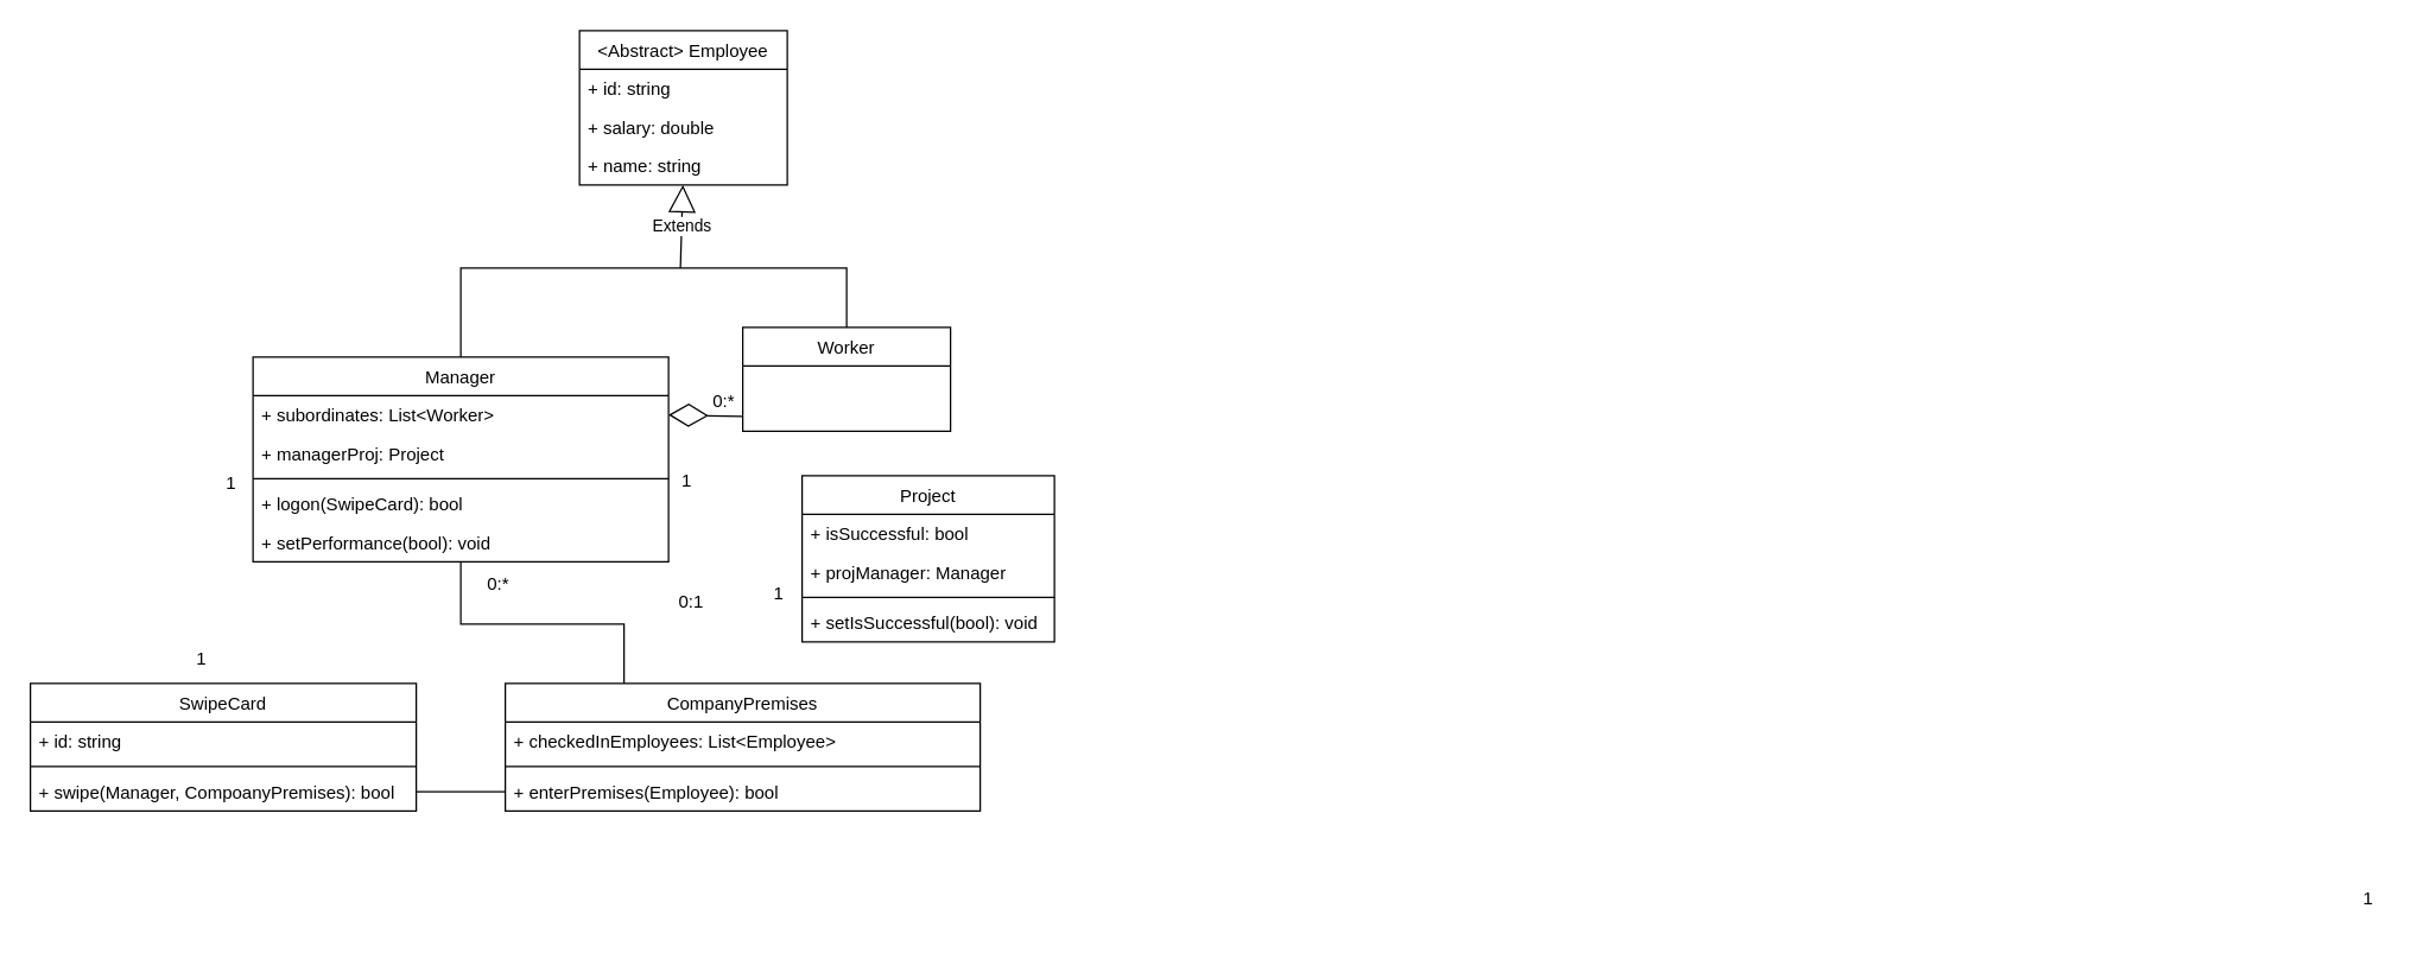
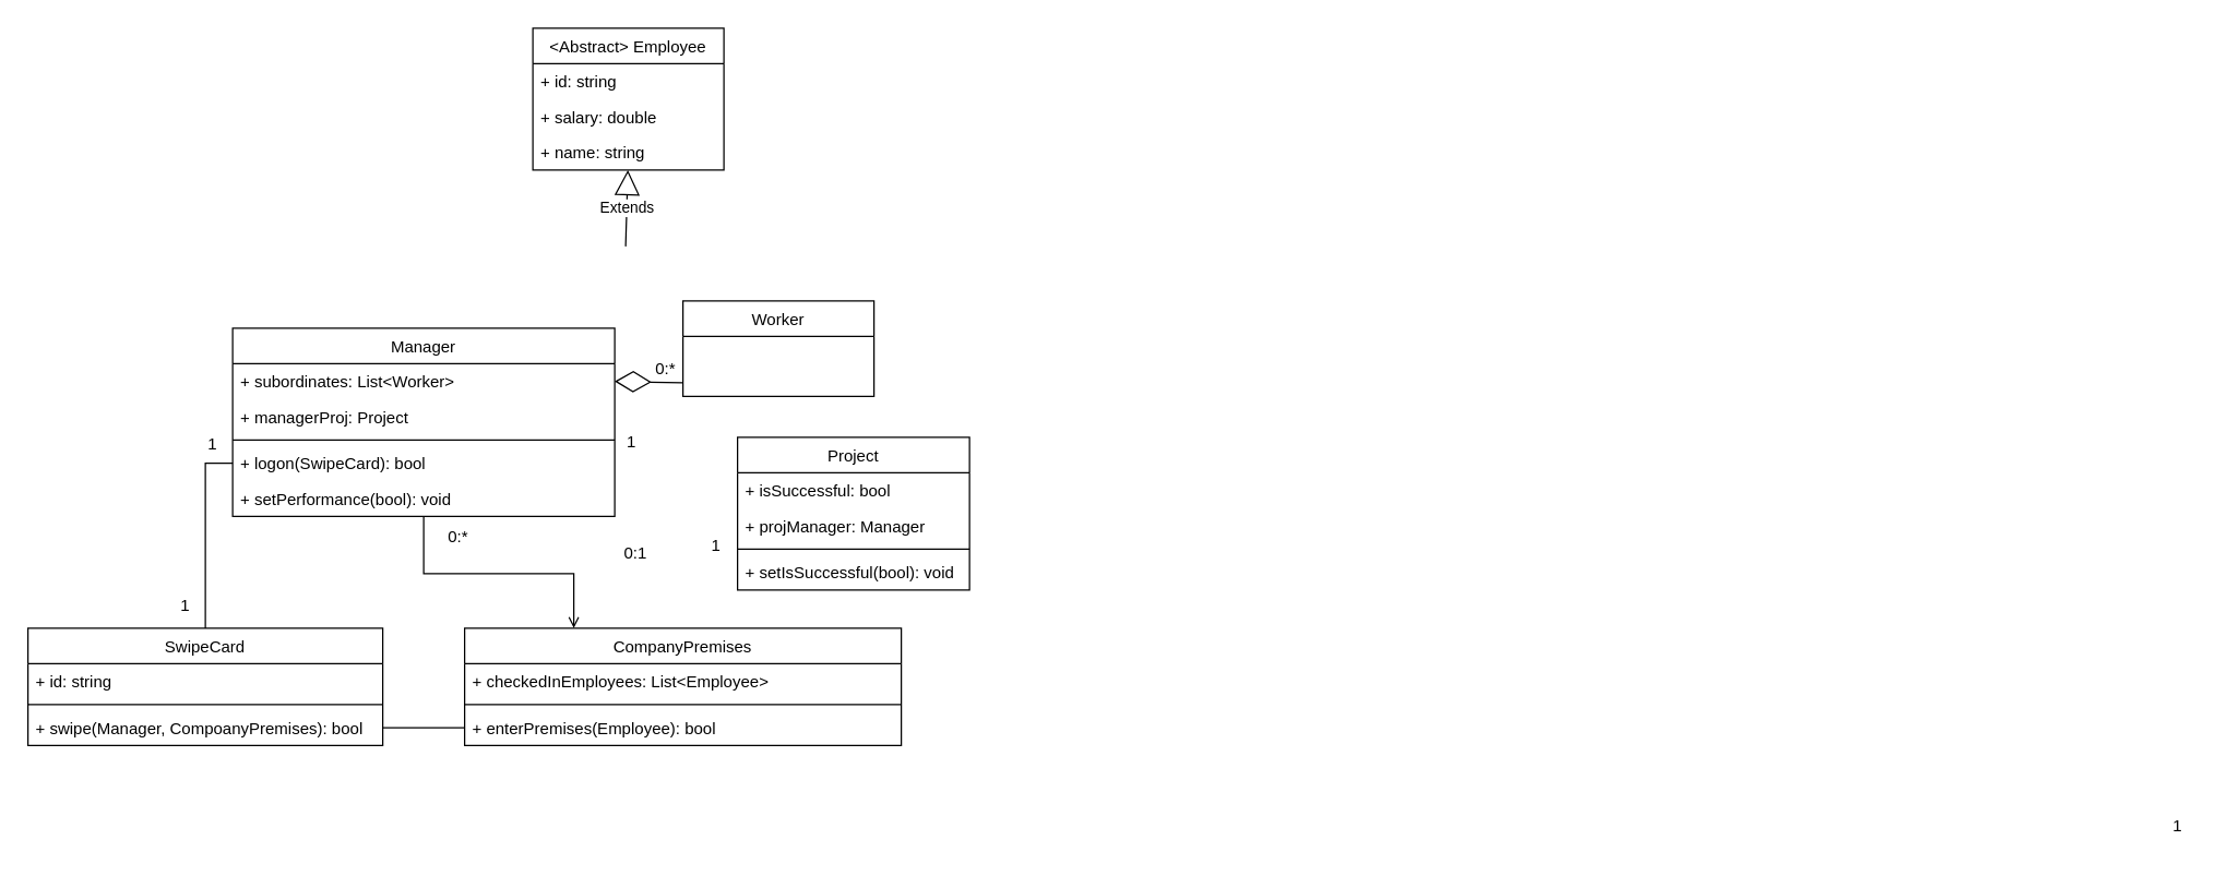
  <mxCell id="0" />
  <mxCell id="1" parent="0" />
  <mxCell id="2" value="Manager" style="swimlane;fontStyle=0;childLayout=stackLayout;horizontal=1;startSize=26;fillColor=none;horizontalStack=0;resizeParent=1;resizeParentMax=0;resizeLast=0;collapsible=1;marginBottom=0;" parent="1" vertex="1"><mxGeometry x="170" y="240" width="280" height="138" as="geometry" /></mxCell>
  <mxCell id="3" value="+ subordinates: List&lt;Worker&gt;" style="text;strokeColor=none;fillColor=none;align=left;verticalAlign=top;spacingLeft=4;spacingRight=4;overflow=hidden;rotatable=0;points=[[0,0.5],[1,0.5]];portConstraint=eastwest;" parent="2" vertex="1"><mxGeometry y="26" width="280" height="26" as="geometry" /></mxCell>
  <mxCell id="4" value="+ managerProj: Project" style="text;strokeColor=none;fillColor=none;align=left;verticalAlign=top;spacingLeft=4;spacingRight=4;overflow=hidden;rotatable=0;points=[[0,0.5],[1,0.5]];portConstraint=eastwest;" parent="2" vertex="1"><mxGeometry y="52" width="280" height="26" as="geometry" /></mxCell>
  <mxCell id="5" value="" style="line;strokeWidth=1;fillColor=none;align=left;verticalAlign=middle;spacingTop=-1;spacingLeft=3;spacingRight=3;rotatable=0;labelPosition=right;points=[];portConstraint=eastwest;strokeColor=inherit;" parent="2" vertex="1"><mxGeometry y="78" width="280" height="8" as="geometry" /></mxCell>
  <mxCell id="6" value="+ logon(SwipeCard): bool" style="text;strokeColor=none;fillColor=none;align=left;verticalAlign=top;spacingLeft=4;spacingRight=4;overflow=hidden;rotatable=0;points=[[0,0.5],[1,0.5]];portConstraint=eastwest;" parent="2" vertex="1"><mxGeometry y="86" width="280" height="26" as="geometry" /></mxCell>
  <mxCell id="7" value="+ setPerformance(bool): void" style="text;strokeColor=none;fillColor=none;align=left;verticalAlign=top;spacingLeft=4;spacingRight=4;overflow=hidden;rotatable=0;points=[[0,0.5],[1,0.5]];portConstraint=eastwest;" parent="2" vertex="1"><mxGeometry y="112" width="280" height="26" as="geometry" /></mxCell>
  <mxCell id="8" value="&lt;Abstract&gt; Employee" style="swimlane;fontStyle=0;childLayout=stackLayout;horizontal=1;startSize=26;fillColor=none;horizontalStack=0;resizeParent=1;resizeParentMax=0;resizeLast=0;collapsible=1;marginBottom=0;" parent="1" vertex="1"><mxGeometry x="390" y="20" width="140" height="104" as="geometry" /></mxCell>
  <mxCell id="9" value="+ id: string" style="text;strokeColor=none;fillColor=none;align=left;verticalAlign=top;spacingLeft=4;spacingRight=4;overflow=hidden;rotatable=0;points=[[0,0.5],[1,0.5]];portConstraint=eastwest;" parent="8" vertex="1"><mxGeometry y="26" width="140" height="26" as="geometry" /></mxCell>
  <mxCell id="10" value="+ salary: double" style="text;strokeColor=none;fillColor=none;align=left;verticalAlign=top;spacingLeft=4;spacingRight=4;overflow=hidden;rotatable=0;points=[[0,0.5],[1,0.5]];portConstraint=eastwest;" parent="8" vertex="1"><mxGeometry y="52" width="140" height="26" as="geometry" /></mxCell>
  <mxCell id="11" value="+ name: string" style="text;strokeColor=none;fillColor=none;align=left;verticalAlign=top;spacingLeft=4;spacingRight=4;overflow=hidden;rotatable=0;points=[[0,0.5],[1,0.5]];portConstraint=eastwest;" parent="8" vertex="1"><mxGeometry y="78" width="140" height="26" as="geometry" /></mxCell>
  <mxCell id="12" value="Worker" style="swimlane;fontStyle=0;childLayout=stackLayout;horizontal=1;startSize=26;fillColor=none;horizontalStack=0;resizeParent=1;resizeParentMax=0;resizeLast=0;collapsible=1;marginBottom=0;" parent="1" vertex="1"><mxGeometry x="500" y="220" width="140" height="70" as="geometry" /></mxCell>
  <mxCell id="13" value="Extends" style="endArrow=block;endSize=16;endFill=0;html=1;rounded=0;" parent="1" target="11" edge="1"><mxGeometry width="160" relative="1" as="geometry"><mxPoint x="458" y="180" as="sourcePoint" /><mxPoint x="530" y="140" as="targetPoint" /></mxGeometry></mxCell>
- <mxCell id="14" value="" style="endArrow=none;html=1;rounded=0;exitX=0.5;exitY=0;exitDx=0;exitDy=0;entryX=0.5;entryY=0;entryDx=0;entryDy=0;" parent="1" source="12" target="2" edge="1"><mxGeometry width="50" height="50" relative="1" as="geometry"><mxPoint x="290" y="180" as="sourcePoint" /><mxPoint x="570" y="180" as="targetPoint" /><Array as="points"><mxPoint x="570" y="180" /><mxPoint x="460" y="180" /><mxPoint x="310" y="180" /></Array></mxGeometry></mxCell>
  <mxCell id="15" value="SwipeCard" style="swimlane;fontStyle=0;childLayout=stackLayout;horizontal=1;startSize=26;fillColor=none;horizontalStack=0;resizeParent=1;resizeParentMax=0;resizeLast=0;collapsible=1;marginBottom=0;" parent="1" vertex="1"><mxGeometry x="20" y="460" width="260" height="86" as="geometry" /></mxCell>
  <mxCell id="16" value="+ id: string" style="text;strokeColor=none;fillColor=none;align=left;verticalAlign=top;spacingLeft=4;spacingRight=4;overflow=hidden;rotatable=0;points=[[0,0.5],[1,0.5]];portConstraint=eastwest;" parent="15" vertex="1"><mxGeometry y="26" width="260" height="26" as="geometry" /></mxCell>
  <mxCell id="17" value="" style="line;strokeWidth=1;fillColor=none;align=left;verticalAlign=middle;spacingTop=-1;spacingLeft=3;spacingRight=3;rotatable=0;labelPosition=right;points=[];portConstraint=eastwest;strokeColor=inherit;" parent="15" vertex="1"><mxGeometry y="52" width="260" height="8" as="geometry" /></mxCell>
  <mxCell id="18" value="+ swipe(Manager, CompoanyPremises): bool" style="text;strokeColor=none;fillColor=none;align=left;verticalAlign=top;spacingLeft=4;spacingRight=4;overflow=hidden;rotatable=0;points=[[0,0.5],[1,0.5]];portConstraint=eastwest;" parent="15" vertex="1"><mxGeometry y="60" width="260" height="26" as="geometry" /></mxCell>
  <mxCell id="19" value="CompanyPremises" style="swimlane;fontStyle=0;childLayout=stackLayout;horizontal=1;startSize=26;fillColor=none;horizontalStack=0;resizeParent=1;resizeParentMax=0;resizeLast=0;collapsible=1;marginBottom=0;" parent="1" vertex="1"><mxGeometry x="340" y="460" width="320" height="86" as="geometry" /></mxCell>
  <mxCell id="20" value="+ checkedInEmployees: List&lt;Employee&gt;" style="text;strokeColor=none;fillColor=none;align=left;verticalAlign=top;spacingLeft=4;spacingRight=4;overflow=hidden;rotatable=0;points=[[0,0.5],[1,0.5]];portConstraint=eastwest;" parent="19" vertex="1"><mxGeometry y="26" width="320" height="26" as="geometry" /></mxCell>
  <mxCell id="21" value="" style="line;strokeWidth=1;fillColor=none;align=left;verticalAlign=middle;spacingTop=-1;spacingLeft=3;spacingRight=3;rotatable=0;labelPosition=right;points=[];portConstraint=eastwest;strokeColor=inherit;" parent="19" vertex="1"><mxGeometry y="52" width="320" height="8" as="geometry" /></mxCell>
  <mxCell id="22" value="+ enterPremises(Employee): bool" style="text;strokeColor=none;fillColor=none;align=left;verticalAlign=top;spacingLeft=4;spacingRight=4;overflow=hidden;rotatable=0;points=[[0,0.5],[1,0.5]];portConstraint=eastwest;" parent="19" vertex="1"><mxGeometry y="60" width="320" height="26" as="geometry" /></mxCell>
  <mxCell id="23" value="Project" style="swimlane;fontStyle=0;childLayout=stackLayout;horizontal=1;startSize=26;fillColor=none;horizontalStack=0;resizeParent=1;resizeParentMax=0;resizeLast=0;collapsible=1;marginBottom=0;" parent="1" vertex="1"><mxGeometry x="540" y="320" width="170" height="112" as="geometry" /></mxCell>
  <mxCell id="24" value="+ isSuccessful: bool" style="text;strokeColor=none;fillColor=none;align=left;verticalAlign=top;spacingLeft=4;spacingRight=4;overflow=hidden;rotatable=0;points=[[0,0.5],[1,0.5]];portConstraint=eastwest;" parent="23" vertex="1"><mxGeometry y="26" width="170" height="26" as="geometry" /></mxCell>
  <mxCell id="25" value="+ projManager: Manager" style="text;strokeColor=none;fillColor=none;align=left;verticalAlign=top;spacingLeft=4;spacingRight=4;overflow=hidden;rotatable=0;points=[[0,0.5],[1,0.5]];portConstraint=eastwest;" parent="23" vertex="1"><mxGeometry y="52" width="170" height="26" as="geometry" /></mxCell>
  <mxCell id="26" value="" style="line;strokeWidth=1;fillColor=none;align=left;verticalAlign=middle;spacingTop=-1;spacingLeft=3;spacingRight=3;rotatable=0;labelPosition=right;points=[];portConstraint=eastwest;strokeColor=inherit;" parent="23" vertex="1"><mxGeometry y="78" width="170" height="8" as="geometry" /></mxCell>
  <mxCell id="27" value="+ setIsSuccessful(bool): void" style="text;strokeColor=none;fillColor=none;align=left;verticalAlign=top;spacingLeft=4;spacingRight=4;overflow=hidden;rotatable=0;points=[[0,0.5],[1,0.5]];portConstraint=eastwest;" parent="23" vertex="1"><mxGeometry y="86" width="170" height="26" as="geometry" /></mxCell>
  <mxCell id="28" value="" style="endArrow=diamondThin;endFill=0;endSize=24;html=1;rounded=0;entryX=1;entryY=0.5;entryDx=0;entryDy=0;" parent="1" target="3" edge="1"><mxGeometry width="160" relative="1" as="geometry"><mxPoint x="500" y="280" as="sourcePoint" /><mxPoint x="830" y="130" as="targetPoint" /><Array as="points" /></mxGeometry></mxCell>
+ <mxCell id="29" value="" style="endArrow=none;html=1;rounded=0;exitX=0.5;exitY=0;exitDx=0;exitDy=0;entryX=0;entryY=0.5;entryDx=0;entryDy=0;" parent="1" source="15" target="6" edge="1"><mxGeometry width="50" height="50" relative="1" as="geometry"><mxPoint x="60" y="350" as="sourcePoint" /><mxPoint x="150" y="300" as="targetPoint" /><Array as="points"><mxPoint x="150" y="339" /></Array></mxGeometry></mxCell>
  <mxCell id="30" value="" style="endArrow=none;html=1;rounded=0;exitX=1;exitY=0.5;exitDx=0;exitDy=0;entryX=0;entryY=0.5;entryDx=0;entryDy=0;" parent="1" source="18" target="22" edge="1"><mxGeometry width="50" height="50" relative="1" as="geometry"><mxPoint x="300" y="450" as="sourcePoint" /><mxPoint x="350" y="400" as="targetPoint" /></mxGeometry></mxCell>
- <mxCell id="31" value="" style="endArrow=none;html=1;rounded=0;entryX=0.25;entryY=0;entryDx=0;entryDy=0;" parent="1" source="7" target="19" edge="1"><mxGeometry width="50" height="50" relative="1" as="geometry"><mxPoint x="280" y="450" as="sourcePoint" /><mxPoint x="330" y="400" as="targetPoint" /><Array as="points"><mxPoint x="310" y="420" /><mxPoint x="420" y="420" /></Array></mxGeometry></mxCell>
+ <mxCell id="31" value="" style="endArrow=open;html=1;rounded=0;entryX=0.25;entryY=0;entryDx=0;entryDy=0;" parent="1" source="7" target="19" edge="1"><mxGeometry width="50" height="50" relative="1" as="geometry"><mxPoint x="280" y="450" as="sourcePoint" /><mxPoint x="330" y="400" as="targetPoint" /><Array as="points"><mxPoint x="310" y="420" /><mxPoint x="420" y="420" /></Array></mxGeometry></mxCell>
  <mxCell id="32" value="0:*" style="text;html=1;align=center;verticalAlign=middle;resizable=0;points=[];autosize=1;strokeColor=none;fillColor=none;" parent="1" vertex="1"><mxGeometry x="315" y="378" width="40" height="30" as="geometry" /></mxCell>
  <mxCell id="33" value="0:1" style="text;html=1;align=center;verticalAlign=middle;resizable=0;points=[];autosize=1;strokeColor=none;fillColor=none;" parent="1" vertex="1"><mxGeometry x="445" y="390" width="40" height="30" as="geometry" /></mxCell>
  <mxCell id="34" value="1" style="text;html=1;align=center;verticalAlign=middle;resizable=0;points=[];autosize=1;strokeColor=none;fillColor=none;" parent="1" vertex="1"><mxGeometry y="310" width="30" height="30" as="geometry" x="140" /></mxCell>
  <mxCell id="35" value="1" style="text;html=1;align=center;verticalAlign=middle;resizable=0;points=[];autosize=1;strokeColor=none;fillColor=none;" parent="1" vertex="1"><mxGeometry x="120" y="429" width="30" height="30" as="geometry" /></mxCell>
  <mxCell id="36" value="0:*" style="text;html=1;align=center;verticalAlign=middle;resizable=0;points=[];autosize=1;strokeColor=none;fillColor=none;" parent="1" vertex="1"><mxGeometry x="467" y="255" width="40" height="30" as="geometry" /></mxCell>
  <mxCell id="37" value="1" style="text;html=1;align=center;verticalAlign=middle;resizable=0;points=[];autosize=1;strokeColor=none;fillColor=none;" parent="1" vertex="1"><mxGeometry x="509" y="385" width="30" height="30" as="geometry" /></mxCell>
  <mxCell id="38" value="1" style="text;html=1;align=center;verticalAlign=middle;resizable=0;points=[];autosize=1;strokeColor=none;fillColor=none;" parent="1" vertex="1"><mxGeometry x="447" y="309" width="30" height="30" as="geometry" /></mxCell>
  <mxCell id="39" value="1" style="text;html=1;align=center;verticalAlign=middle;resizable=0;points=[];autosize=1;strokeColor=none;fillColor=none;" parent="1" vertex="1"><mxGeometry x="1580" y="590" width="30" height="30" as="geometry" /></mxCell>
